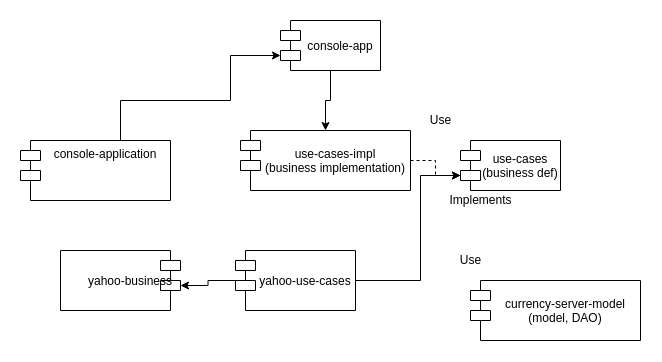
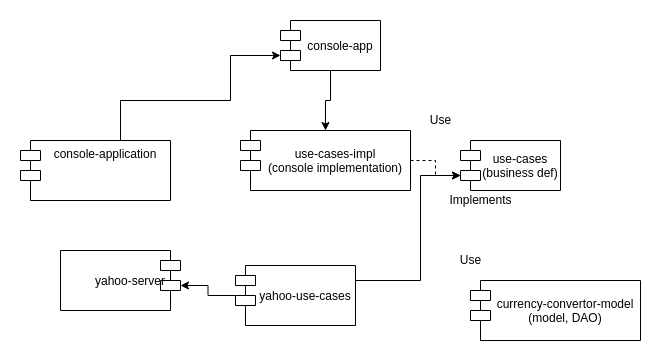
  <mxCell id="0" />
  <mxCell id="1" parent="0" />
  <mxCell id="2" value="use-cases&#10;(business def)" style="shape=module;align=left;spacingLeft=20;align=center;verticalAlign=middle;" parent="1" vertex="1"><mxGeometry x="460" y="140" width="100" height="50" as="geometry" /></mxCell>
  <mxCell id="3" style="edgeStyle=orthogonalEdgeStyle;rounded=0;orthogonalLoop=1;jettySize=auto;html=1;entryX=0;entryY=0;entryDx=0;entryDy=35;entryPerimeter=0;dashed=1;" parent="1" source="4" target="2" edge="1"><mxGeometry relative="1" as="geometry" /></mxCell>
- <mxCell id="4" value="use-cases-impl&#10;(business implementation)" style="shape=module;align=left;spacingLeft=20;align=center;verticalAlign=middle;flipH=0;" parent="1" vertex="1"><mxGeometry x="240" y="130" width="170" height="60" as="geometry" /></mxCell>
+ <mxCell id="4" value="use-cases-impl&#10;(console implementation)" style="shape=module;align=left;spacingLeft=20;align=center;verticalAlign=middle;flipH=0;" parent="1" vertex="1"><mxGeometry x="240" y="130" width="170" height="60" as="geometry" /></mxCell>
  <mxCell id="5" style="edgeStyle=orthogonalEdgeStyle;rounded=0;orthogonalLoop=1;jettySize=auto;html=1;" parent="1" source="6" target="4" edge="1"><mxGeometry relative="1" as="geometry" /></mxCell>
  <mxCell id="6" value="console-app" style="shape=module;align=left;spacingLeft=20;align=center;verticalAlign=middle;" parent="1" vertex="1"><mxGeometry x="280" y="20" width="100" height="50" as="geometry" /></mxCell>
  <mxCell id="7" style="edgeStyle=orthogonalEdgeStyle;rounded=0;orthogonalLoop=1;jettySize=auto;html=1;entryX=0;entryY=0;entryDx=0;entryDy=35;entryPerimeter=0;" parent="1" source="8" target="6" edge="1"><mxGeometry relative="1" as="geometry"><Array as="points"><mxPoint x="120" y="100" /><mxPoint x="230" y="100" /><mxPoint x="230" y="55" /></Array></mxGeometry></mxCell>
  <mxCell id="8" value="console-application" style="shape=module;align=left;spacingLeft=20;align=center;verticalAlign=top;" parent="1" vertex="1"><mxGeometry x="20" y="140" width="150" height="60" as="geometry" /></mxCell>
  <mxCell id="9" value="Implements" style="text;html=1;align=center;verticalAlign=middle;resizable=0;points=[];autosize=1;" vertex="1" parent="1"><mxGeometry x="440" y="190" width="80" height="20" as="geometry" /></mxCell>
  <mxCell id="10" value="Use" style="text;html=1;align=center;verticalAlign=middle;resizable=0;points=[];autosize=1;" vertex="1" parent="1"><mxGeometry x="420" y="110" width="40" height="20" as="geometry" /></mxCell>
- <mxCell id="11" value="currency-server-model&#10;(model, DAO)" style="shape=module;align=left;spacingLeft=20;align=center;verticalAlign=middle;flipH=0;" vertex="1" parent="1"><mxGeometry x="470" y="280" width="170" height="60" as="geometry" /></mxCell>
+ <mxCell id="11" value="currency-convertor-model&#10;(model, DAO)" style="shape=module;align=left;spacingLeft=20;align=center;verticalAlign=middle;flipH=0;" vertex="1" parent="1"><mxGeometry x="470" y="280" width="170" height="60" as="geometry" /></mxCell>
  <mxCell id="12" value="Use" style="text;html=1;align=center;verticalAlign=middle;resizable=0;points=[];autosize=1;" vertex="1" parent="1"><mxGeometry x="450" y="250" width="40" height="20" as="geometry" /></mxCell>
  <mxCell id="13" style="edgeStyle=orthogonalEdgeStyle;rounded=0;orthogonalLoop=1;jettySize=auto;html=1;entryX=0;entryY=0;entryDx=0;entryDy=35;entryPerimeter=0;" edge="1" parent="1" source="15" target="16"><mxGeometry relative="1" as="geometry" /></mxCell>
  <mxCell id="14" style="edgeStyle=orthogonalEdgeStyle;rounded=0;orthogonalLoop=1;jettySize=auto;html=1;entryX=0;entryY=0;entryDx=0;entryDy=35;entryPerimeter=0;" edge="1" parent="1" source="15" target="2"><mxGeometry relative="1" as="geometry"><Array as="points"><mxPoint x="420" y="280" /><mxPoint x="420" y="175" /></Array></mxGeometry></mxCell>
- <mxCell id="15" value="yahoo-use-cases" style="shape=module;align=left;spacingLeft=20;align=center;verticalAlign=middle;flipH=0;" vertex="1" parent="1"><mxGeometry x="235" y="250" width="120" height="60" as="geometry" /></mxCell>
- <mxCell id="16" value="yahoo-business" style="shape=module;align=left;spacingLeft=20;align=center;verticalAlign=middle;flipH=1;" vertex="1" parent="1"><mxGeometry x="60" y="250" width="120" height="60" as="geometry" /></mxCell>
+ <mxCell id="15" value="yahoo-use-cases" style="shape=module;align=left;spacingLeft=20;align=center;verticalAlign=middle;flipH=0;" vertex="1" parent="1"><mxGeometry x="235" y="265" width="120" height="60" as="geometry" /></mxCell>
+ <mxCell id="16" value="yahoo-server" style="shape=module;align=left;spacingLeft=20;align=center;verticalAlign=middle;flipH=1;" vertex="1" parent="1"><mxGeometry x="60" y="250" width="120" height="60" as="geometry" /></mxCell>
